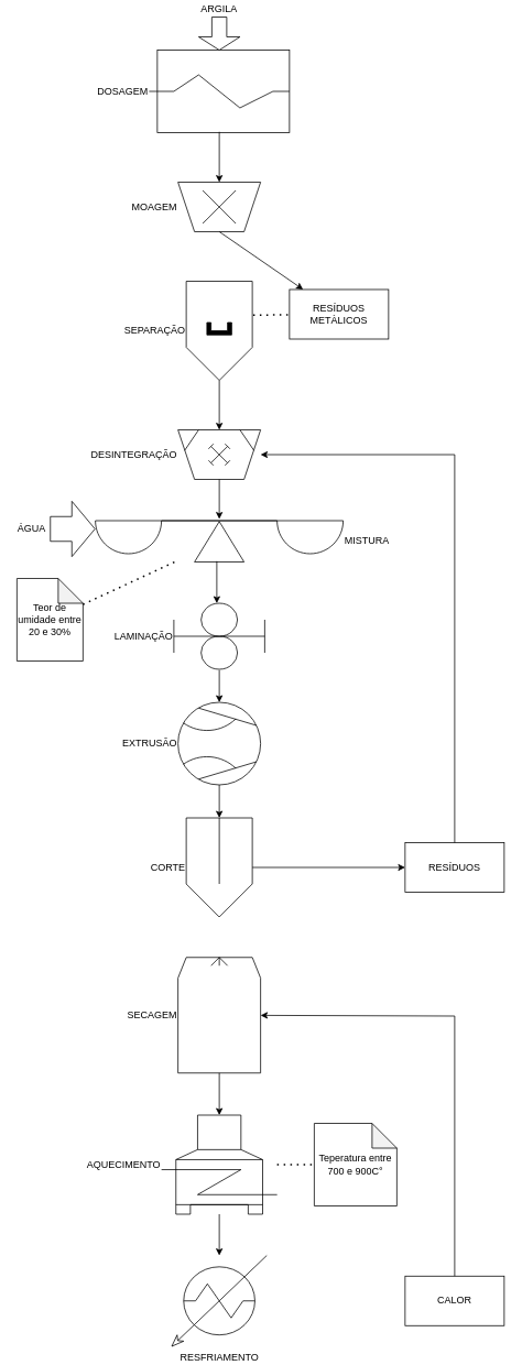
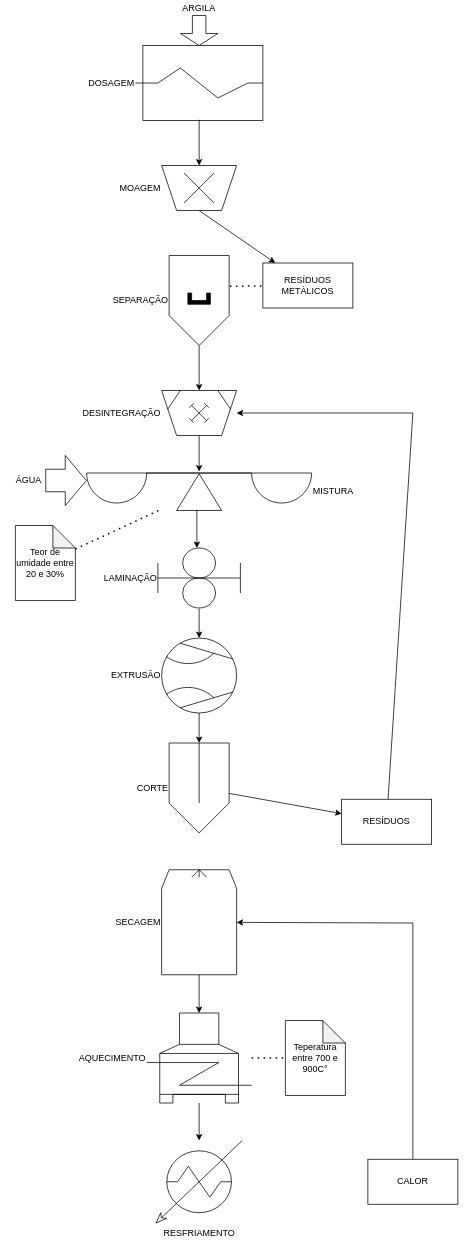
  <mxCell id="0" />
  <mxCell id="1" parent="0" />
  <mxCell id="2" value="DOSAGEM" style="shape=mxgraph.pid.mixers.kneader;html=1;pointerEvents=1;align=right;verticalLabelPosition=middle;verticalAlign=middle;dashed=0;labelPosition=left;" vertex="1" parent="1"><mxGeometry x="180" y="60" width="170" height="100" as="geometry" /></mxCell>
  <mxCell id="3" value="SEPARAÇÃO" style="verticalLabelPosition=middle;align=right;dashed=0;html=1;verticalAlign=middle;shape=mxgraph.pid.separators.separator_(permanent_magnet)2;labelPosition=left;" vertex="1" parent="1"><mxGeometry x="225" y="340" width="80" height="120" as="geometry" /></mxCell>
  <mxCell id="4" value="ARGILA" style="shape=singleArrow;direction=south;whiteSpace=wrap;html=1;arrowWidth=0.36;arrowSize=0.4;labelPosition=center;verticalLabelPosition=top;align=center;verticalAlign=bottom;" vertex="1" parent="1"><mxGeometry x="240" y="20" width="50" height="40" as="geometry" /></mxCell>
  <mxCell id="5" value="" style="endArrow=none;dashed=1;html=1;dashPattern=1 3;strokeWidth=2;rounded=0;exitX=1.013;exitY=0.342;exitDx=0;exitDy=0;exitPerimeter=0;" edge="1" parent="1" source="3" target="6"><mxGeometry width="50" height="50" relative="1" as="geometry"><mxPoint x="300" y="430" as="sourcePoint" /><mxPoint x="410" y="380" as="targetPoint" /></mxGeometry></mxCell>
  <mxCell id="6" value="RESÍDUOS METÀLICOS" style="rounded=0;whiteSpace=wrap;html=1;" vertex="1" parent="1"><mxGeometry x="350" y="350" width="120" height="60" as="geometry" /></mxCell>
  <mxCell id="7" value="MOAGEM" style="verticalLabelPosition=middle;align=right;dashed=0;html=1;verticalAlign=middle;shape=mxgraph.pid.crushers_grinding.crushing,_grinding_machine;labelPosition=left;" vertex="1" parent="1"><mxGeometry x="215" y="220" width="100" height="60" as="geometry" /></mxCell>
  <mxCell id="8" value="" style="endArrow=classic;html=1;rounded=0;exitX=0.5;exitY=0.99;exitDx=0;exitDy=0;exitPerimeter=0;" edge="1" parent="1" source="2" target="7"><mxGeometry width="50" height="50" relative="1" as="geometry"><mxPoint x="340" y="300" as="sourcePoint" /><mxPoint x="390" y="250" as="targetPoint" /></mxGeometry></mxCell>
  <mxCell id="9" value="" style="endArrow=classic;html=1;rounded=0;exitX=0.5;exitY=1;exitDx=0;exitDy=0;exitPerimeter=0;" edge="1" parent="1" source="7" target="6"><mxGeometry width="50" height="50" relative="1" as="geometry"><mxPoint x="340" y="300" as="sourcePoint" /><mxPoint x="390" y="250" as="targetPoint" /></mxGeometry></mxCell>
  <mxCell id="10" value="DESINTEGRAÇÃO" style="verticalLabelPosition=middle;align=right;dashed=0;html=1;verticalAlign=middle;shape=mxgraph.pid.crushers_grinding.mill,_pulverizer_(hammer);labelPosition=left;" vertex="1" parent="1"><mxGeometry x="215" y="520" width="100" height="60" as="geometry" /></mxCell>
  <mxCell id="11" value="" style="endArrow=classic;html=1;rounded=0;exitX=0.5;exitY=1;exitDx=0;exitDy=0;exitPerimeter=0;entryX=0.5;entryY=0;entryDx=0;entryDy=0;entryPerimeter=0;" edge="1" parent="1" source="3" target="10"><mxGeometry width="50" height="50" relative="1" as="geometry"><mxPoint x="260" y="500" as="sourcePoint" /><mxPoint x="310" y="450" as="targetPoint" /></mxGeometry></mxCell>
  <mxCell id="12" value="MISTURA" style="shape=mxgraph.pid.feeders.proportional_feeder_(metering);html=1;pointerEvents=1;align=left;verticalLabelPosition=middle;verticalAlign=middle;dashed=0;labelPosition=right;" vertex="1" parent="1"><mxGeometry x="115" y="630" width="300" height="50" as="geometry" /></mxCell>
  <mxCell id="13" value="ÁGUA" style="shape=flexArrow;endArrow=classic;html=1;rounded=0;entryX=-0.007;entryY=0.56;entryDx=0;entryDy=0;entryPerimeter=0;width=30;endSize=9;endWidth=36;labelPosition=left;verticalLabelPosition=middle;align=right;verticalAlign=middle;fontSize=12;spacingTop=0;spacing=34;" edge="1" parent="1"><mxGeometry width="50" height="50" relative="1" as="geometry"><mxPoint x="60" y="640" as="sourcePoint" /><mxPoint x="115" y="640" as="targetPoint" /></mxGeometry></mxCell>
  <mxCell id="14" value="" style="endArrow=classic;html=1;rounded=0;exitX=0.5;exitY=1;exitDx=0;exitDy=0;exitPerimeter=0;entryX=0.5;entryY=-0.04;entryDx=0;entryDy=0;entryPerimeter=0;" edge="1" parent="1" source="10" target="12"><mxGeometry width="50" height="50" relative="1" as="geometry"><mxPoint x="340" y="600" as="sourcePoint" /><mxPoint x="390" y="550" as="targetPoint" /></mxGeometry></mxCell>
  <mxCell id="15" value="LAMINAÇÃO" style="verticalLabelPosition=middle;align=right;dashed=0;html=1;verticalAlign=middle;shape=mxgraph.pid.piping.duplex_strainer;labelPosition=left;" vertex="1" parent="1"><mxGeometry x="210" y="730" width="110" height="80" as="geometry" /></mxCell>
  <mxCell id="16" value="" style="endArrow=classic;html=1;rounded=0;exitX=0.49;exitY=0.98;exitDx=0;exitDy=0;exitPerimeter=0;" edge="1" parent="1" source="12"><mxGeometry width="50" height="50" relative="1" as="geometry"><mxPoint x="340" y="700" as="sourcePoint" /><mxPoint x="262" y="730" as="targetPoint" /></mxGeometry></mxCell>
  <mxCell id="17" value="EXTRUSÂO" style="shape=mxgraph.pid.compressors_-_iso.compressor_(ejector);html=1;pointerEvents=1;align=right;verticalLabelPosition=middle;verticalAlign=middle;dashed=0;labelPosition=left;" vertex="1" parent="1"><mxGeometry x="215" y="850" width="100" height="100" as="geometry" /></mxCell>
  <mxCell id="18" value="" style="endArrow=classic;html=1;rounded=0;exitX=0.5;exitY=1.013;exitDx=0;exitDy=0;exitPerimeter=0;" edge="1" parent="1" source="15"><mxGeometry width="50" height="50" relative="1" as="geometry"><mxPoint x="340" y="800" as="sourcePoint" /><mxPoint x="265" y="850" as="targetPoint" /></mxGeometry></mxCell>
  <mxCell id="19" value="CORTE" style="verticalLabelPosition=middle;align=right;dashed=0;html=1;verticalAlign=middle;shape=mxgraph.pid.separators.impact_separator;labelPosition=left;" vertex="1" parent="1"><mxGeometry x="225" y="990" width="80" height="120" as="geometry" /></mxCell>
  <mxCell id="20" value="" style="endArrow=classic;html=1;rounded=0;" edge="1" parent="1" source="17" target="19"><mxGeometry width="50" height="50" relative="1" as="geometry"><mxPoint x="340" y="700" as="sourcePoint" /><mxPoint x="390" y="650" as="targetPoint" /></mxGeometry></mxCell>
- <mxCell id="21" value="RESÍDUOS" style="rounded=0;whiteSpace=wrap;html=1;" vertex="1" parent="1"><mxGeometry x="490" y="1020" width="120" height="60" as="geometry" /></mxCell>
+ <mxCell id="21" value="RESÍDUOS" style="rounded=0;whiteSpace=wrap;html=1;" vertex="1" parent="1"><mxGeometry x="455" y="1065" width="120" height="60" as="geometry" /></mxCell>
  <mxCell id="22" value="" style="endArrow=classic;html=1;rounded=0;" edge="1" parent="1" source="19" target="21"><mxGeometry width="50" height="50" relative="1" as="geometry"><mxPoint x="340" y="800" as="sourcePoint" /><mxPoint x="390" y="750" as="targetPoint" /></mxGeometry></mxCell>
  <mxCell id="23" value="" style="endArrow=classic;html=1;rounded=0;" edge="1" parent="1" source="21" target="10"><mxGeometry width="50" height="50" relative="1" as="geometry"><mxPoint x="560" y="950" as="sourcePoint" /><mxPoint x="550" y="550" as="targetPoint" /><Array as="points"><mxPoint x="550" y="550" /></Array></mxGeometry></mxCell>
  <mxCell id="24" value="SECAGEM" style="shape=mxgraph.pid.driers.spray_drier;html=1;pointerEvents=1;align=right;verticalLabelPosition=middle;verticalAlign=middle;dashed=0;labelPosition=left;" vertex="1" parent="1"><mxGeometry x="215" y="1159" width="100" height="140" as="geometry" /></mxCell>
  <mxCell id="25" value="AQUECIMENTO" style="shape=mxgraph.pid.vessels.furnace;html=1;pointerEvents=1;align=right;verticalLabelPosition=middle;verticalAlign=middle;dashed=0;labelPosition=left;" vertex="1" parent="1"><mxGeometry x="195" y="1350" width="140" height="120" as="geometry" /></mxCell>
  <mxCell id="26" value="Teor de umidade entre 20 e 30%" style="shape=note;whiteSpace=wrap;html=1;backgroundOutline=1;darkOpacity=0.05;" vertex="1" parent="1"><mxGeometry x="20" y="700" width="80" height="100" as="geometry" /></mxCell>
  <mxCell id="27" value="" style="endArrow=none;dashed=1;html=1;dashPattern=1 3;strokeWidth=2;rounded=0;" edge="1" parent="1" source="26" target="12"><mxGeometry width="50" height="50" relative="1" as="geometry"><mxPoint x="340" y="900" as="sourcePoint" /><mxPoint x="390" y="850" as="targetPoint" /></mxGeometry></mxCell>
- <mxCell id="28" value="Teperatura entre 700 e 900C°" style="shape=note;whiteSpace=wrap;html=1;backgroundOutline=1;darkOpacity=0.05;" vertex="1" parent="1"><mxGeometry x="380" y="1360" width="100" height="100" as="geometry" /></mxCell>
+ <mxCell id="28" value="Teperatura entre 700 e 900C°" style="shape=note;whiteSpace=wrap;html=1;backgroundOutline=1;darkOpacity=0.05;" vertex="1" parent="1"><mxGeometry x="380" y="1360" width="80" height="100" as="geometry" /></mxCell>
  <mxCell id="29" value="" style="endArrow=none;dashed=1;html=1;dashPattern=1 3;strokeWidth=2;rounded=0;" edge="1" parent="1" source="25" target="28"><mxGeometry width="50" height="50" relative="1" as="geometry"><mxPoint x="300" y="1500" as="sourcePoint" /><mxPoint x="350" y="1450" as="targetPoint" /></mxGeometry></mxCell>
  <mxCell id="30" value="RESFRIAMENTO" style="shape=mxgraph.pid.heat_exchangers.heater;html=1;pointerEvents=1;align=center;verticalLabelPosition=bottom;verticalAlign=top;dashed=0;" vertex="1" parent="1"><mxGeometry x="207.5" y="1520" width="115" height="110" as="geometry" /></mxCell>
  <mxCell id="31" value="CALOR" style="rounded=0;whiteSpace=wrap;html=1;" vertex="1" parent="1"><mxGeometry x="490" y="1545" width="120" height="60" as="geometry" /></mxCell>
  <mxCell id="32" value="" style="endArrow=classic;html=1;rounded=0;" edge="1" parent="1" source="31" target="24"><mxGeometry width="50" height="50" relative="1" as="geometry"><mxPoint x="300" y="1300" as="sourcePoint" /><mxPoint x="520" y="1140" as="targetPoint" /><Array as="points"><mxPoint x="550" y="1230" /></Array></mxGeometry></mxCell>
  <mxCell id="33" value="" style="endArrow=classic;html=1;rounded=0;" edge="1" parent="1" source="24" target="25"><mxGeometry width="50" height="50" relative="1" as="geometry"><mxPoint x="300" y="1500" as="sourcePoint" /><mxPoint x="350" y="1450" as="targetPoint" /></mxGeometry></mxCell>
  <mxCell id="34" value="" style="endArrow=classic;html=1;rounded=0;" edge="1" parent="1" source="25" target="30"><mxGeometry width="50" height="50" relative="1" as="geometry"><mxPoint x="300" y="1500" as="sourcePoint" /><mxPoint x="350" y="1450" as="targetPoint" /></mxGeometry></mxCell>
